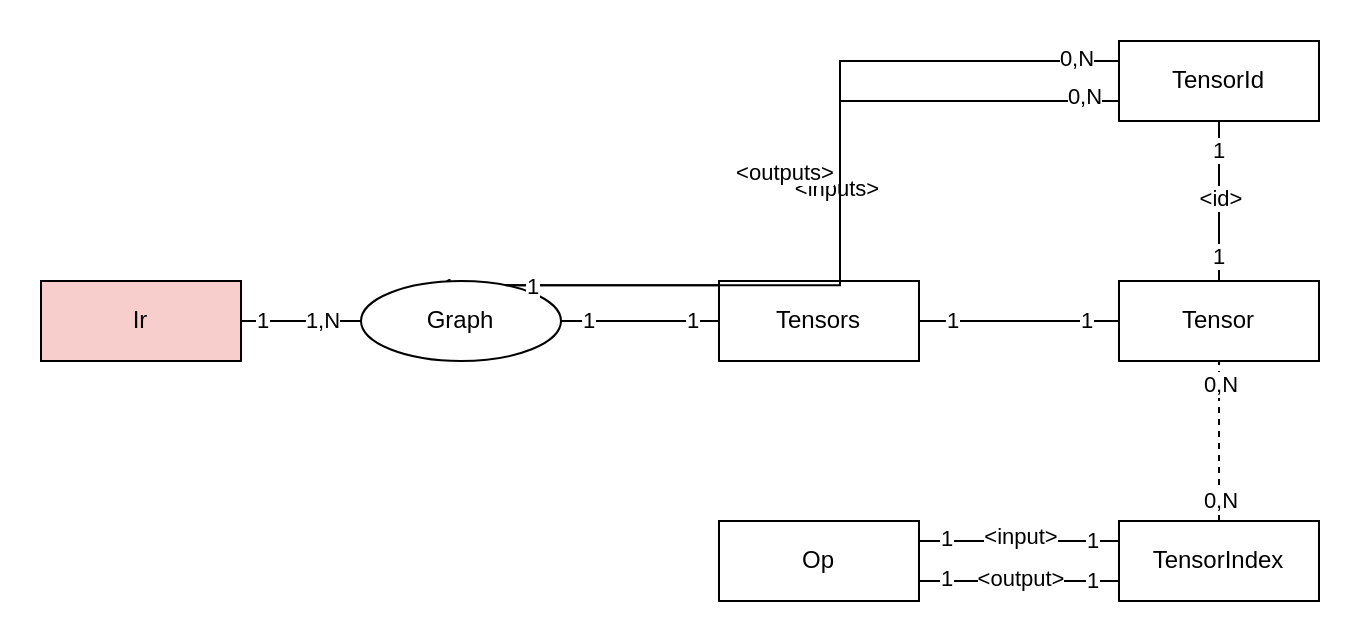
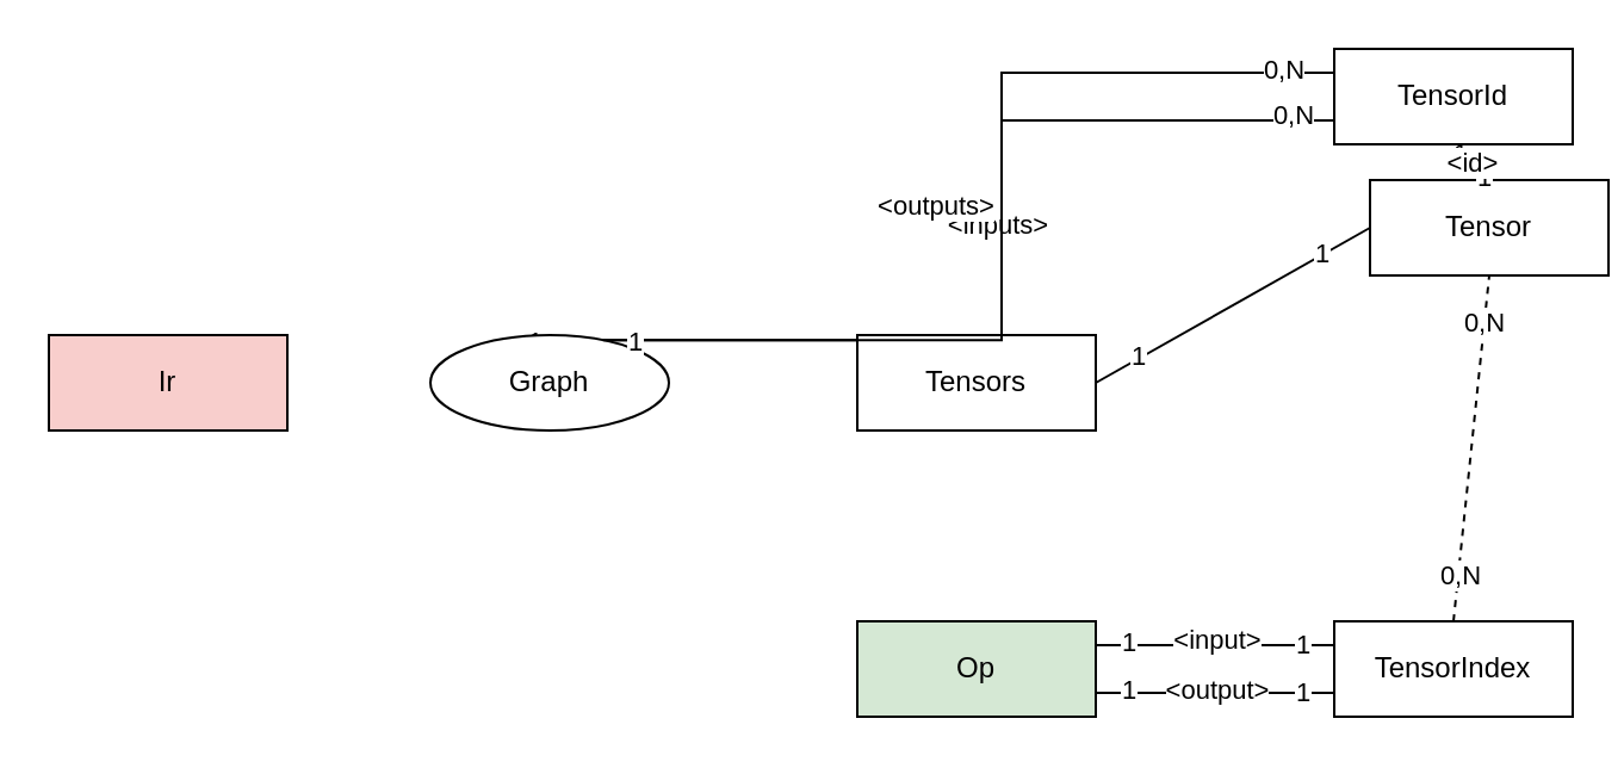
  <mxCell id="0" />
  <mxCell id="1" parent="0" />
- <mxCell id="2" style="edgeStyle=none;rounded=0;orthogonalLoop=1;jettySize=auto;html=1;exitX=1;exitY=0.5;exitDx=0;exitDy=0;entryX=0;entryY=0.5;entryDx=0;entryDy=0;endArrow=none;endFill=0;" edge="1" parent="1" source="5" target="10"><mxGeometry relative="1" as="geometry" /></mxCell>
- <mxCell id="3" value="1" style="edgeLabel;html=1;align=center;verticalAlign=middle;resizable=0;points=[];" vertex="1" connectable="0" parent="2"><mxGeometry x="-0.675" y="1" relative="1" as="geometry"><mxPoint as="offset" /></mxGeometry></mxCell>
- <mxCell id="4" value="1,N" style="edgeLabel;html=1;align=center;verticalAlign=middle;resizable=0;points=[];" vertex="1" connectable="0" parent="2"><mxGeometry x="0.65" y="1" relative="1" as="geometry"><mxPoint x="-10" as="offset" /></mxGeometry></mxCell>
  <mxCell id="5" value="Ir" style="whiteSpace=wrap;html=1;align=center;fillColor=#f8cecc;" vertex="1" parent="1"><mxGeometry x="20" y="140" width="100" height="40" as="geometry" /></mxCell>
  <mxCell id="6" style="edgeStyle=orthogonalEdgeStyle;rounded=0;orthogonalLoop=1;jettySize=auto;html=1;exitX=0.25;exitY=0;exitDx=0;exitDy=0;entryX=0;entryY=0.25;entryDx=0;entryDy=0;endArrow=none;endFill=0;" edge="1" parent="1" source="10" target="38"><mxGeometry relative="1" as="geometry" /></mxCell>
  <mxCell id="7" value="&amp;lt;inputs&amp;gt;" style="edgeLabel;html=1;align=center;verticalAlign=middle;resizable=0;points=[];" vertex="1" connectable="0" parent="6"><mxGeometry x="0.124" y="2" relative="1" as="geometry"><mxPoint as="offset" /></mxGeometry></mxCell>
  <mxCell id="8" value="0,N" style="edgeLabel;html=1;align=center;verticalAlign=middle;resizable=0;points=[];" vertex="1" connectable="0" parent="6"><mxGeometry x="0.883" y="2" relative="1" as="geometry"><mxPoint x="6" as="offset" /></mxGeometry></mxCell>
  <mxCell id="9" value="1" style="edgeLabel;html=1;align=center;verticalAlign=middle;resizable=0;points=[];" vertex="1" connectable="0" parent="6"><mxGeometry x="-0.933" relative="1" as="geometry"><mxPoint as="offset" /></mxGeometry></mxCell>
  <mxCell id="10" value="Graph" style="ellipse;whiteSpace=wrap;html=1;align=center;" vertex="1" parent="1"><mxGeometry x="180" y="140" width="100" height="40" as="geometry" /></mxCell>
  <mxCell id="11" style="edgeStyle=orthogonalEdgeStyle;rounded=0;orthogonalLoop=1;jettySize=auto;html=1;endArrow=none;endFill=0;" edge="1" parent="1"><mxGeometry relative="1" as="geometry"><mxPoint x="359" y="280" as="targetPoint" /><mxPoint x="359" y="280" as="sourcePoint" /></mxGeometry></mxCell>
  <mxCell id="12" style="edgeStyle=none;rounded=0;orthogonalLoop=1;jettySize=auto;html=1;exitX=1;exitY=0.75;exitDx=0;exitDy=0;entryX=0;entryY=0.75;entryDx=0;entryDy=0;endArrow=none;endFill=0;" edge="1" parent="1" source="16" target="29"><mxGeometry relative="1" as="geometry" /></mxCell>
  <mxCell id="13" value="1" style="edgeLabel;html=1;align=center;verticalAlign=middle;resizable=0;points=[];" vertex="1" connectable="0" parent="12"><mxGeometry x="0.72" y="1" relative="1" as="geometry"><mxPoint as="offset" /></mxGeometry></mxCell>
  <mxCell id="14" value="1" style="edgeLabel;html=1;align=center;verticalAlign=middle;resizable=0;points=[];" vertex="1" connectable="0" parent="12"><mxGeometry x="-0.74" y="2" relative="1" as="geometry"><mxPoint as="offset" /></mxGeometry></mxCell>
  <mxCell id="15" value="&amp;lt;output&amp;gt;" style="edgeLabel;html=1;align=center;verticalAlign=middle;resizable=0;points=[];" vertex="1" connectable="0" parent="12"><mxGeometry x="0.08" y="2" relative="1" as="geometry"><mxPoint x="-4" as="offset" /></mxGeometry></mxCell>
- <mxCell id="16" value="Op" style="whiteSpace=wrap;html=1;align=center;" vertex="1" parent="1"><mxGeometry x="359" y="260" width="100" height="40" as="geometry" /></mxCell>
+ <mxCell id="16" value="Op" style="whiteSpace=wrap;html=1;align=center;fillColor=#d5e8d4;" vertex="1" parent="1"><mxGeometry x="359" y="260" width="100" height="40" as="geometry" /></mxCell>
  <mxCell id="17" value="Tensors" style="whiteSpace=wrap;html=1;align=center;" vertex="1" parent="1"><mxGeometry x="359" y="140" width="100" height="40" as="geometry" /></mxCell>
- <mxCell id="18" style="edgeStyle=none;rounded=0;orthogonalLoop=1;jettySize=auto;html=1;exitX=1;exitY=0.5;exitDx=0;exitDy=0;entryX=0;entryY=0.5;entryDx=0;entryDy=0;endArrow=none;endFill=0;" edge="1" parent="1" source="10" target="17"><mxGeometry relative="1" as="geometry"><mxPoint x="149" y="170" as="sourcePoint" /><mxPoint x="229" y="170" as="targetPoint" /><Array as="points" /></mxGeometry></mxCell>
- <mxCell id="19" value="1" style="edgeLabel;html=1;align=center;verticalAlign=middle;resizable=0;points=[];" vertex="1" connectable="0" parent="18"><mxGeometry x="-0.675" y="1" relative="1" as="geometry"><mxPoint as="offset" /></mxGeometry></mxCell>
- <mxCell id="20" value="1" style="edgeLabel;html=1;align=center;verticalAlign=middle;resizable=0;points=[];" vertex="1" connectable="0" parent="18"><mxGeometry x="0.65" y="1" relative="1" as="geometry"><mxPoint as="offset" /></mxGeometry></mxCell>
  <mxCell id="21" style="edgeStyle=none;rounded=0;orthogonalLoop=1;jettySize=auto;html=1;entryX=0.5;entryY=1;entryDx=0;entryDy=0;endArrow=none;endFill=0;" edge="1" parent="1" source="10" target="10"><mxGeometry relative="1" as="geometry" /></mxCell>
- <mxCell id="22" value="Tensor" style="whiteSpace=wrap;html=1;align=center;" vertex="1" parent="1"><mxGeometry x="559" y="140" width="100" height="40" as="geometry" /></mxCell>
+ <mxCell id="22" value="Tensor" style="whiteSpace=wrap;html=1;align=center;" vertex="1" parent="1"><mxGeometry x="574" y="75" width="100" height="40" as="geometry" /></mxCell>
  <mxCell id="23" style="edgeStyle=none;rounded=0;orthogonalLoop=1;jettySize=auto;html=1;entryX=0;entryY=0.5;entryDx=0;entryDy=0;endArrow=none;endFill=0;exitX=1;exitY=0.5;exitDx=0;exitDy=0;" edge="1" parent="1" source="17" target="22"><mxGeometry relative="1" as="geometry"><mxPoint x="509" y="160" as="sourcePoint" /><mxPoint x="419" y="170" as="targetPoint" /><Array as="points" /></mxGeometry></mxCell>
  <mxCell id="24" value="1" style="edgeLabel;html=1;align=center;verticalAlign=middle;resizable=0;points=[];" vertex="1" connectable="0" parent="23"><mxGeometry x="-0.675" y="1" relative="1" as="geometry"><mxPoint as="offset" /></mxGeometry></mxCell>
  <mxCell id="25" value="1" style="edgeLabel;html=1;align=center;verticalAlign=middle;resizable=0;points=[];" vertex="1" connectable="0" parent="23"><mxGeometry x="0.65" y="1" relative="1" as="geometry"><mxPoint as="offset" /></mxGeometry></mxCell>
  <mxCell id="26" style="edgeStyle=none;rounded=0;orthogonalLoop=1;jettySize=auto;html=1;exitX=0.5;exitY=0;exitDx=0;exitDy=0;entryX=0.5;entryY=1;entryDx=0;entryDy=0;endArrow=none;endFill=0;dashed=1;" edge="1" parent="1" source="29" target="22"><mxGeometry relative="1" as="geometry" /></mxCell>
  <mxCell id="27" value="0,N" style="edgeLabel;html=1;align=center;verticalAlign=middle;resizable=0;points=[];" vertex="1" connectable="0" parent="26"><mxGeometry x="-0.725" relative="1" as="geometry"><mxPoint as="offset" /></mxGeometry></mxCell>
  <mxCell id="28" value="0,N" style="edgeLabel;html=1;align=center;verticalAlign=middle;resizable=0;points=[];" vertex="1" connectable="0" parent="26"><mxGeometry x="0.725" relative="1" as="geometry"><mxPoint as="offset" /></mxGeometry></mxCell>
  <mxCell id="29" value="TensorIndex" style="whiteSpace=wrap;html=1;align=center;" vertex="1" parent="1"><mxGeometry x="559" y="260" width="100" height="40" as="geometry" /></mxCell>
  <mxCell id="30" style="edgeStyle=none;rounded=0;orthogonalLoop=1;jettySize=auto;html=1;exitX=1;exitY=0.75;exitDx=0;exitDy=0;endArrow=none;endFill=0;" edge="1" parent="1"><mxGeometry relative="1" as="geometry"><mxPoint x="459" y="270" as="sourcePoint" /><mxPoint x="559" y="270" as="targetPoint" /></mxGeometry></mxCell>
  <mxCell id="31" value="1" style="edgeLabel;html=1;align=center;verticalAlign=middle;resizable=0;points=[];" vertex="1" connectable="0" parent="30"><mxGeometry x="0.72" y="1" relative="1" as="geometry"><mxPoint as="offset" /></mxGeometry></mxCell>
  <mxCell id="32" value="1" style="edgeLabel;html=1;align=center;verticalAlign=middle;resizable=0;points=[];" vertex="1" connectable="0" parent="30"><mxGeometry x="-0.74" y="2" relative="1" as="geometry"><mxPoint as="offset" /></mxGeometry></mxCell>
  <mxCell id="33" value="&amp;lt;input&amp;gt;" style="edgeLabel;html=1;align=center;verticalAlign=middle;resizable=0;points=[];" vertex="1" connectable="0" parent="30"><mxGeometry x="-0.18" y="3" relative="1" as="geometry"><mxPoint x="9" as="offset" /></mxGeometry></mxCell>
  <mxCell id="34" style="edgeStyle=none;rounded=0;orthogonalLoop=1;jettySize=auto;html=1;exitX=0.5;exitY=1;exitDx=0;exitDy=0;entryX=0.5;entryY=0;entryDx=0;entryDy=0;endArrow=none;endFill=0;" edge="1" parent="1" source="38" target="22"><mxGeometry relative="1" as="geometry" /></mxCell>
  <mxCell id="35" value="1" style="edgeLabel;html=1;align=center;verticalAlign=middle;resizable=0;points=[];" vertex="1" connectable="0" parent="34"><mxGeometry x="-0.65" y="-1" relative="1" as="geometry"><mxPoint as="offset" /></mxGeometry></mxCell>
  <mxCell id="36" value="1" style="edgeLabel;html=1;align=center;verticalAlign=middle;resizable=0;points=[];" vertex="1" connectable="0" parent="34"><mxGeometry x="0.675" y="-1" relative="1" as="geometry"><mxPoint as="offset" /></mxGeometry></mxCell>
  <mxCell id="37" value="&amp;lt;id&amp;gt;" style="edgeLabel;html=1;align=center;verticalAlign=middle;resizable=0;points=[];" vertex="1" connectable="0" parent="34"><mxGeometry x="-0.05" relative="1" as="geometry"><mxPoint as="offset" /></mxGeometry></mxCell>
  <mxCell id="38" value="TensorId" style="whiteSpace=wrap;html=1;align=center;" vertex="1" parent="1"><mxGeometry x="559" y="20" width="100" height="40" as="geometry" /></mxCell>
  <mxCell id="39" style="edgeStyle=orthogonalEdgeStyle;rounded=0;orthogonalLoop=1;jettySize=auto;html=1;exitX=0.75;exitY=0;exitDx=0;exitDy=0;entryX=0;entryY=0.75;entryDx=0;entryDy=0;endArrow=none;endFill=0;" edge="1" parent="1" source="10" target="38"><mxGeometry relative="1" as="geometry"><mxPoint x="234" y="150" as="sourcePoint" /><mxPoint x="569" y="40" as="targetPoint" /></mxGeometry></mxCell>
  <mxCell id="40" value="&amp;lt;outputs&amp;gt;" style="edgeLabel;html=1;align=center;verticalAlign=middle;resizable=0;points=[];" vertex="1" connectable="0" parent="39"><mxGeometry x="0.124" y="2" relative="1" as="geometry"><mxPoint x="-26" as="offset" /></mxGeometry></mxCell>
  <mxCell id="41" value="0,N" style="edgeLabel;html=1;align=center;verticalAlign=middle;resizable=0;points=[];" vertex="1" connectable="0" parent="39"><mxGeometry x="0.883" y="2" relative="1" as="geometry"><mxPoint x="6" as="offset" /></mxGeometry></mxCell>
  <mxCell id="42" value="1" style="edgeLabel;html=1;align=center;verticalAlign=middle;resizable=0;points=[];" vertex="1" connectable="0" parent="39"><mxGeometry x="-0.933" relative="1" as="geometry"><mxPoint as="offset" /></mxGeometry></mxCell>
